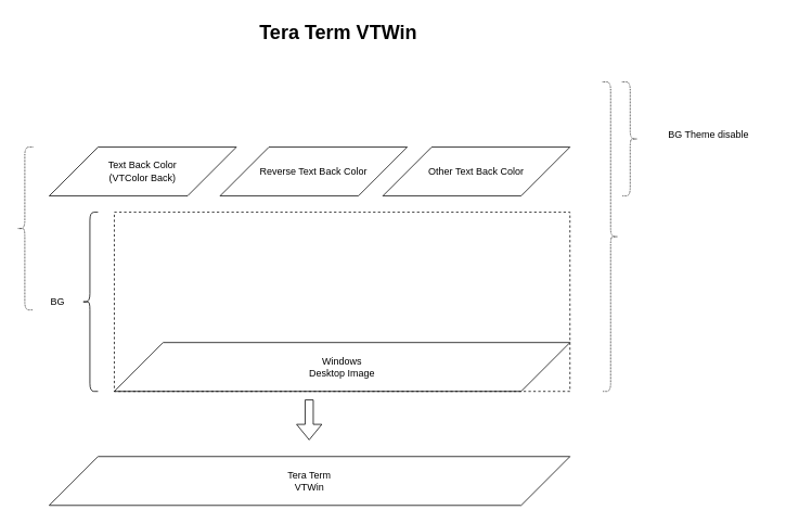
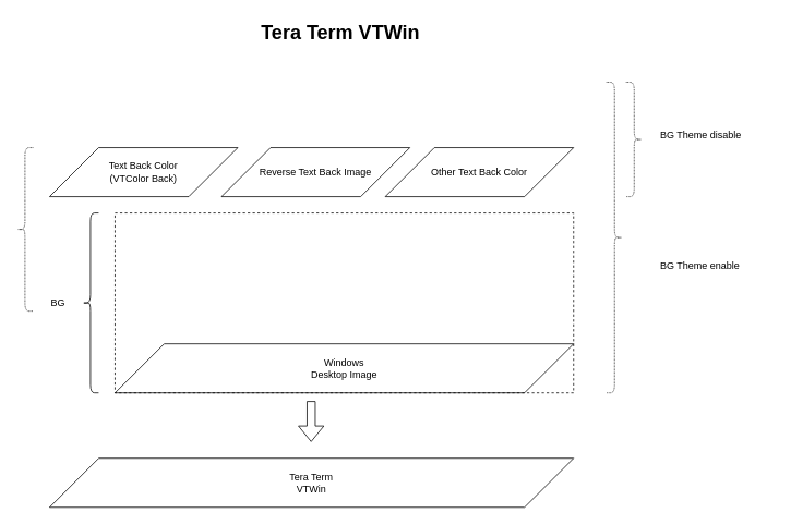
  <mxCell id="0" />
  <mxCell id="1" parent="0" />
  <mxCell id="2" value="Windows&lt;br&gt;Desktop Image" style="shape=parallelogram;perimeter=parallelogramPerimeter;whiteSpace=wrap;html=1;fixedSize=1;size=60;" parent="1" vertex="1"><mxGeometry x="140" y="420" width="560" height="60" as="geometry" /></mxCell>
  <mxCell id="3" value="Other Text Back Color" style="shape=parallelogram;perimeter=parallelogramPerimeter;whiteSpace=wrap;html=1;fixedSize=1;size=60;" parent="1" vertex="1"><mxGeometry x="470" y="180" width="230" height="60" as="geometry" /></mxCell>
  <mxCell id="4" value="Text Back Color&lt;br&gt;(VTColor Back)" style="shape=parallelogram;perimeter=parallelogramPerimeter;whiteSpace=wrap;html=1;fixedSize=1;size=60;" parent="1" vertex="1"><mxGeometry x="60" y="180" width="230" height="60" as="geometry" /></mxCell>
  <mxCell id="5" value="Tera Term VTWin" style="text;strokeColor=none;fillColor=none;html=1;fontSize=24;fontStyle=1;verticalAlign=middle;align=center;" parent="1" vertex="1"><mxGeometry x="280" y="20" width="270" height="40" as="geometry" /></mxCell>
  <mxCell id="6" value="Tera Term&lt;br&gt;VTWin" style="shape=parallelogram;perimeter=parallelogramPerimeter;whiteSpace=wrap;html=1;fixedSize=1;size=60;" parent="1" vertex="1"><mxGeometry x="60" y="560" width="640" height="60" as="geometry" /></mxCell>
  <mxCell id="7" value="" style="shape=flexArrow;endArrow=classic;html=1;rounded=0;fontSize=15;" parent="1" edge="1"><mxGeometry width="50" height="50" relative="1" as="geometry"><mxPoint x="379.52" y="490" as="sourcePoint" /><mxPoint x="379.52" y="540" as="targetPoint" /></mxGeometry></mxCell>
- <mxCell id="8" value="Reverse Text Back Color" style="shape=parallelogram;perimeter=parallelogramPerimeter;whiteSpace=wrap;html=1;fixedSize=1;size=60;" parent="1" vertex="1"><mxGeometry x="270" y="180" width="230" height="60" as="geometry" /></mxCell>
+ <mxCell id="8" value="Reverse Text Back Image" style="shape=parallelogram;perimeter=parallelogramPerimeter;whiteSpace=wrap;html=1;fixedSize=1;size=60;" parent="1" vertex="1"><mxGeometry x="270" y="180" width="230" height="60" as="geometry" /></mxCell>
  <mxCell id="9" value="" style="rounded=0;whiteSpace=wrap;html=1;fillColor=none;dashed=1;" parent="1" vertex="1"><mxGeometry x="140" y="260" width="560" height="220" as="geometry" /></mxCell>
  <mxCell id="10" value="" style="shape=curlyBracket;whiteSpace=wrap;html=1;rounded=1;dashed=1;dashPattern=1 1;fillColor=none;" parent="1" vertex="1"><mxGeometry x="20" y="180" width="20" height="200" as="geometry" /></mxCell>
  <mxCell id="11" value="" style="shape=curlyBracket;whiteSpace=wrap;html=1;rounded=1;" parent="1" vertex="1"><mxGeometry x="100" y="260" width="20" height="220" as="geometry" /></mxCell>
  <mxCell id="12" value="BG" style="text;html=1;strokeColor=none;fillColor=none;align=left;verticalAlign=middle;whiteSpace=wrap;rounded=0;" parent="1" vertex="1"><mxGeometry x="60" y="355" width="50" height="30" as="geometry" /></mxCell>
  <mxCell id="13" value="" style="shape=curlyBracket;whiteSpace=wrap;html=1;rounded=1;flipH=1;dashed=1;dashPattern=1 1;fillColor=none;" parent="1" vertex="1"><mxGeometry x="764" y="100" width="20" height="140" as="geometry" /></mxCell>
- <mxCell id="14" value="BG Theme disable" style="text;html=1;strokeColor=none;fillColor=none;align=left;verticalAlign=middle;whiteSpace=wrap;rounded=0;dashed=1;dashPattern=1 1;" parent="1" vertex="1"><mxGeometry x="819" y="150" width="140" height="30" as="geometry" /></mxCell>
+ <mxCell id="14" value="BG Theme disable" style="text;html=1;strokeColor=none;fillColor=none;align=left;verticalAlign=middle;whiteSpace=wrap;rounded=0;dashed=1;dashPattern=1 1;" parent="1" vertex="1"><mxGeometry x="804" y="150" width="140" height="30" as="geometry" /></mxCell>
  <mxCell id="15" value="" style="shape=curlyBracket;whiteSpace=wrap;html=1;rounded=1;flipH=1;dashed=1;dashPattern=1 1;fillColor=none;" parent="1" vertex="1"><mxGeometry x="740" y="100" width="20" height="380" as="geometry" /></mxCell>
+ <mxCell id="16" value="BG Theme enable" style="text;html=1;strokeColor=none;fillColor=none;align=left;verticalAlign=middle;whiteSpace=wrap;rounded=0;dashed=1;dashPattern=1 1;" parent="1" vertex="1"><mxGeometry x="804" y="310" width="140" height="30" as="geometry" /></mxCell>
